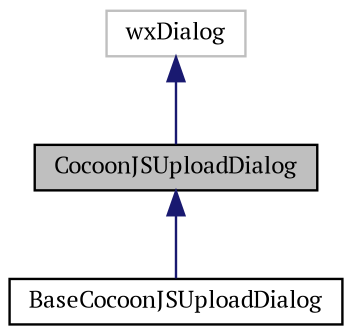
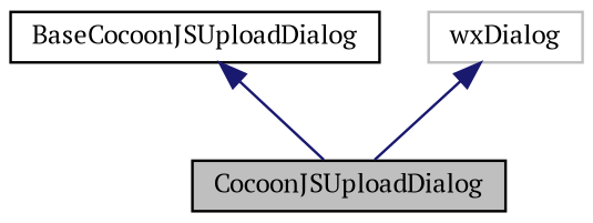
  digraph {
    fontname="PT Serif"
    node [color=black fillcolor=white fontname="PT Serif" fontsize=10 shape=record style=filled]
    edge [color=midnightblue dir=back fontname="PT Serif" fontsize=10 labelfontname=Helvetica labelfontsize=10 style=solid]
    n1 [fillcolor=grey75 fontcolor=black height=0.2 label=CocoonJSUploadDialog width=0.4]
    n2 [height=0.2 label=BaseCocoonJSUploadDialog width=0.4]
    n3 [color=grey75 height=0.2 label=wxDialog width=0.4]
-   n1 -> n2
+   n2 -> n1
    n3 -> n1
  }
